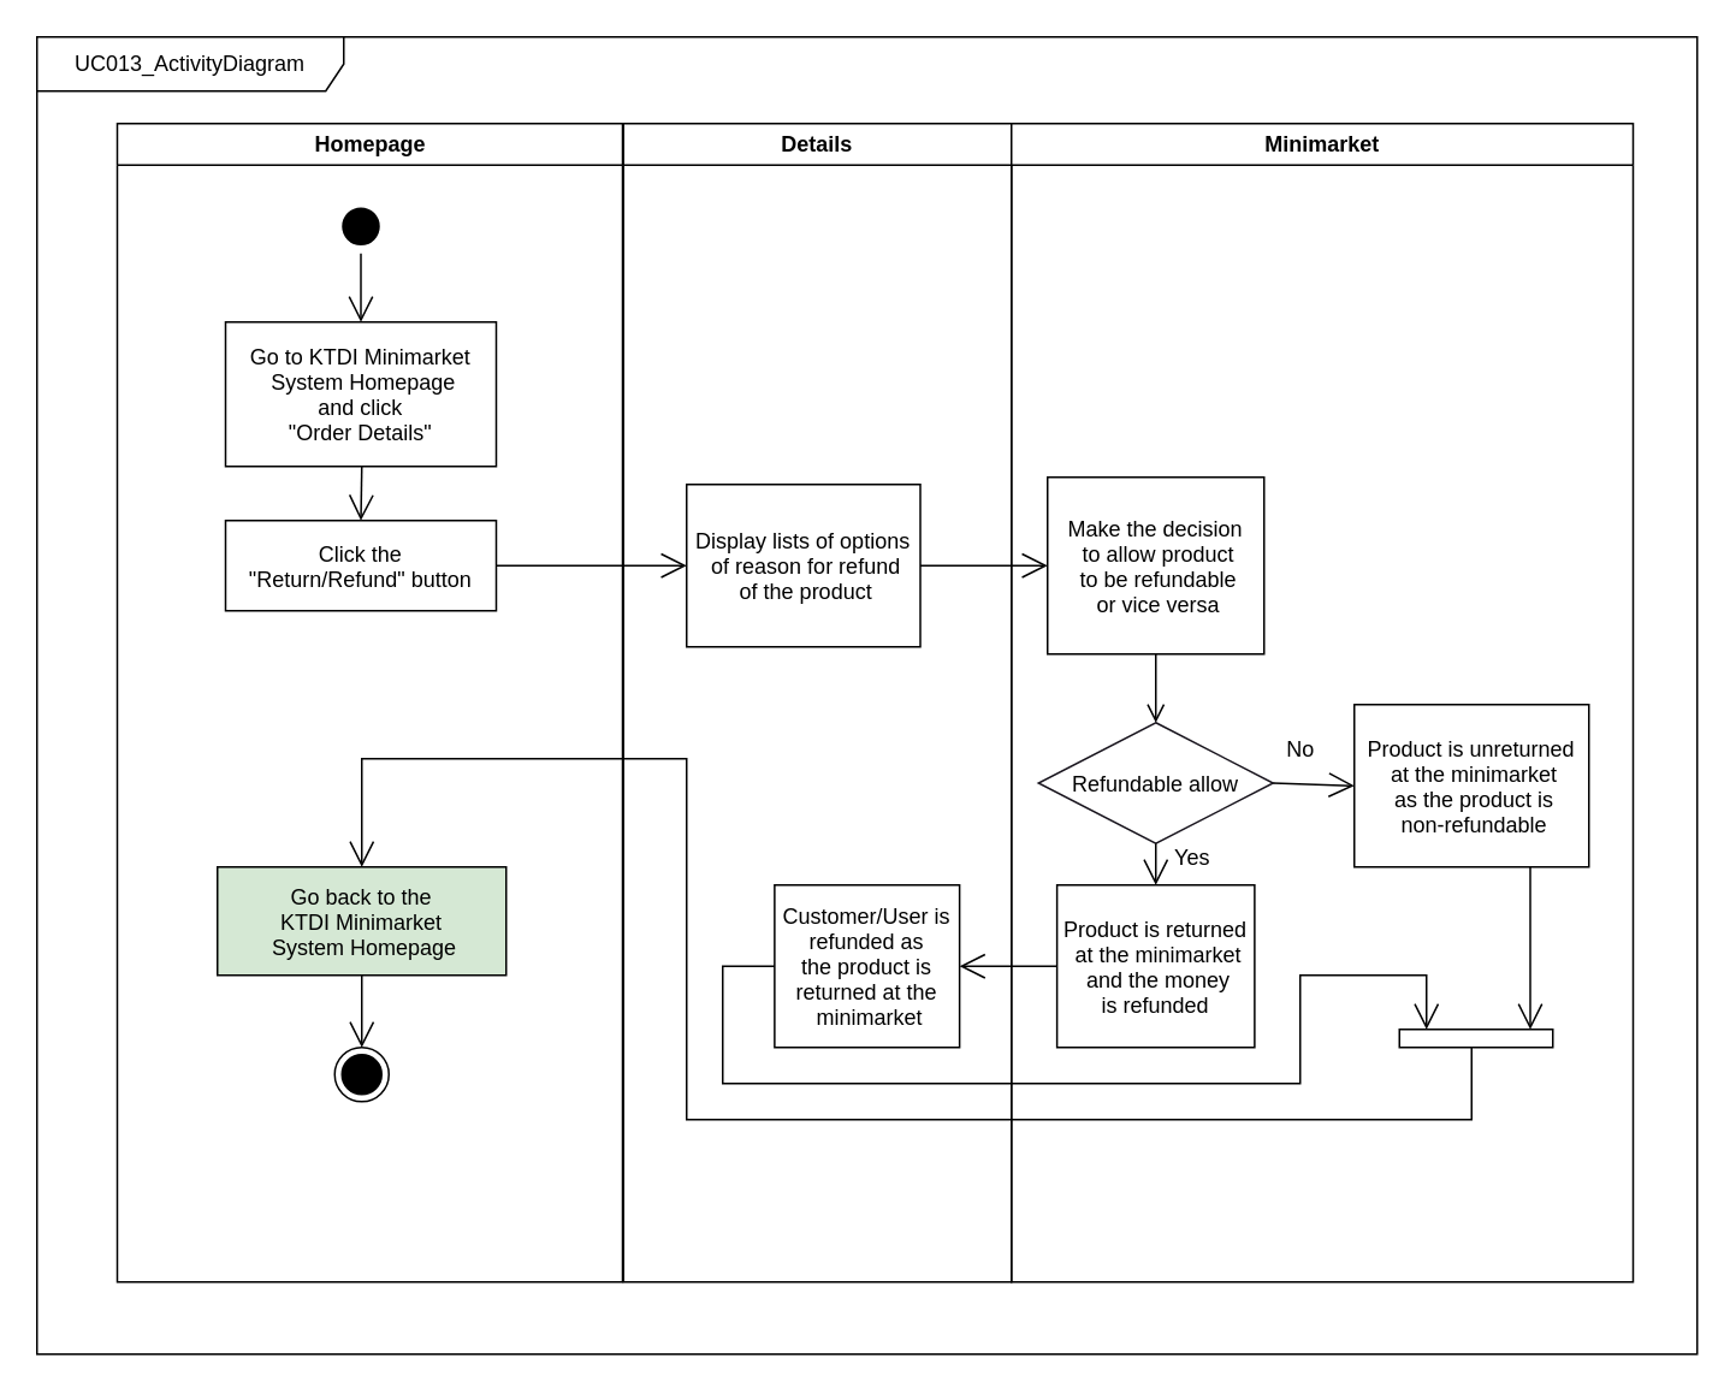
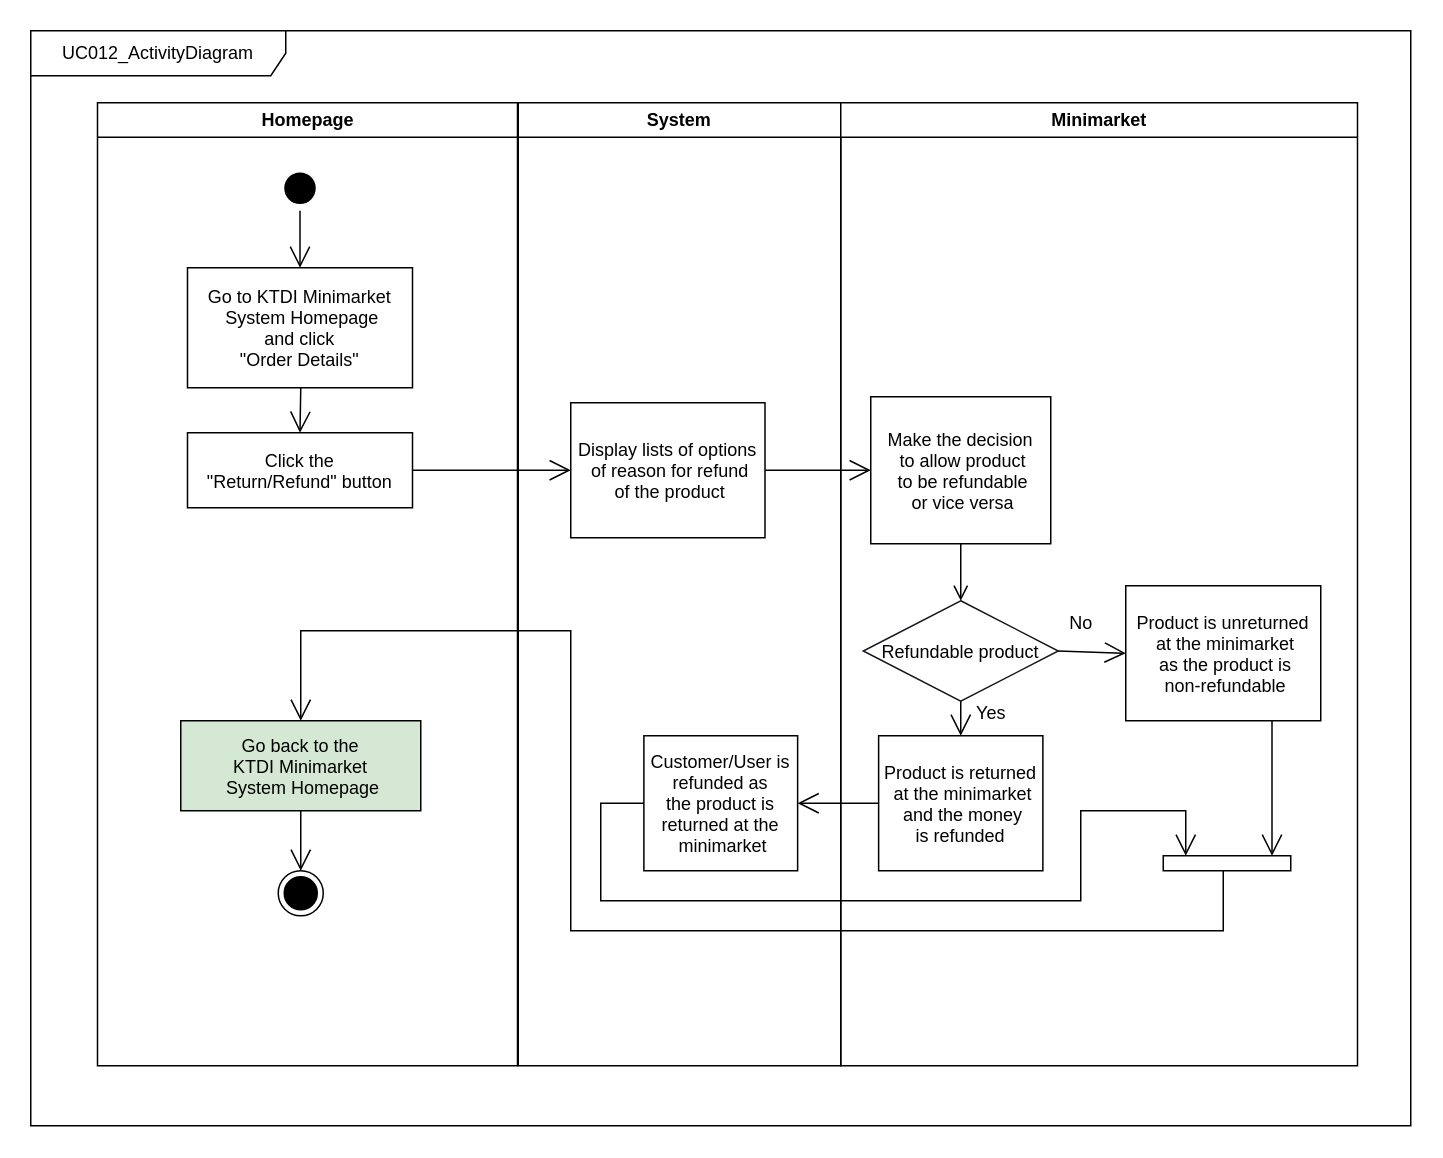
  <mxCell id="0" />
  <mxCell id="1" parent="0" />
  <mxCell id="2" value="Homepage" style="swimlane;whiteSpace=wrap" parent="1" vertex="1"><mxGeometry x="64.5" y="68" width="280" height="642" as="geometry" /></mxCell>
  <mxCell id="3" value="" style="ellipse;shape=startState;fillColor=#000000;strokeColor=#FFFFFF;" parent="2" vertex="1"><mxGeometry x="120" y="42" width="30" height="30" as="geometry" /></mxCell>
  <mxCell id="4" value="Go to KTDI Minimarket&#10; System Homepage&#10;and click &#10;&quot;Order Details&quot;" style="strokeColor=#000000;" parent="2" vertex="1"><mxGeometry x="60" y="110" width="150" height="80" as="geometry" /></mxCell>
  <mxCell id="5" value="Click the&#10;&quot;Return/Refund&quot; button" style="" parent="2" vertex="1"><mxGeometry x="60" y="220" width="150" height="50" as="geometry" /></mxCell>
  <mxCell id="6" value="" style="endArrow=open;endFill=1;endSize=12;html=1;rounded=0;exitX=0.5;exitY=1;exitDx=0;exitDy=0;" parent="2" source="3" target="4" edge="1"><mxGeometry width="160" relative="1" as="geometry"><mxPoint x="295.5" y="272" as="sourcePoint" /><mxPoint x="455.5" y="272" as="targetPoint" /></mxGeometry></mxCell>
  <mxCell id="7" value="" style="endArrow=open;endFill=1;endSize=12;html=1;rounded=0;entryX=0.5;entryY=0;entryDx=0;entryDy=0;" parent="2" target="5" edge="1"><mxGeometry width="160" relative="1" as="geometry"><mxPoint x="135.5" y="190" as="sourcePoint" /><mxPoint x="295.5" y="190" as="targetPoint" /></mxGeometry></mxCell>
- <mxCell id="8" value="Details" style="swimlane;whiteSpace=wrap" parent="1" vertex="1"><mxGeometry x="345" y="68" width="215" height="642" as="geometry" /></mxCell>
+ <mxCell id="8" value="System" style="swimlane;whiteSpace=wrap" parent="1" vertex="1"><mxGeometry x="345" y="68" width="215" height="642" as="geometry" /></mxCell>
  <mxCell id="9" value="Display lists of options&#10; of reason for refund&#10; of the product" style="" parent="8" vertex="1"><mxGeometry x="35" y="200" width="129.5" height="90" as="geometry" /></mxCell>
  <mxCell id="10" value="Minimarket" style="swimlane;whiteSpace=wrap" parent="1" vertex="1"><mxGeometry x="560" y="68" width="344.5" height="642" as="geometry" /></mxCell>
- <mxCell id="11" value="UC013_ActivityDiagram" style="shape=umlFrame;whiteSpace=wrap;html=1;pointerEvents=0;width=170;height=30;fillColor=none;" parent="1" vertex="1"><mxGeometry x="20" y="20" width="920" height="730" as="geometry" /></mxCell>
+ <mxCell id="11" value="UC012_ActivityDiagram" style="shape=umlFrame;whiteSpace=wrap;html=1;pointerEvents=0;width=170;height=30;fillColor=none;" parent="1" vertex="1"><mxGeometry x="20" y="20" width="920" height="730" as="geometry" /></mxCell>
  <mxCell id="12" value="Make the decision&#10; to allow product&#10; to be refundable&#10; or vice versa" style="" parent="1" vertex="1"><mxGeometry x="580" y="264" width="120" height="98" as="geometry" /></mxCell>
  <mxCell id="13" value="" style="endArrow=open;endFill=1;endSize=12;html=1;rounded=0;entryX=0;entryY=0.5;entryDx=0;entryDy=0;exitX=1;exitY=0.5;exitDx=0;exitDy=0;" parent="1" source="9" target="12" edge="1"><mxGeometry width="160" relative="1" as="geometry"><mxPoint x="360" y="340" as="sourcePoint" /><mxPoint x="520" y="340" as="targetPoint" /></mxGeometry></mxCell>
- <mxCell id="14" value="Refundable allow" style="rhombus;fillColor=default;strokeColor=#18141D;" parent="1" vertex="1"><mxGeometry x="575" y="400" width="130" height="67" as="geometry" /></mxCell>
+ <mxCell id="14" value="Refundable product" style="rhombus;fillColor=default;strokeColor=#18141D;" parent="1" vertex="1"><mxGeometry x="575" y="400" width="130" height="67" as="geometry" /></mxCell>
  <mxCell id="15" value="Go back to the&#10;KTDI Minimarket&#10; System Homepage" style="fillColor=#d5e8d4;" parent="1" vertex="1"><mxGeometry x="120" y="480" width="160" height="60" as="geometry" /></mxCell>
  <mxCell id="16" value="Product is returned&#10; at the minimarket&#10; and the money &#10;is refunded" style="" parent="1" vertex="1"><mxGeometry x="585.25" y="490" width="109.5" height="90" as="geometry" /></mxCell>
  <mxCell id="17" value="Product is unreturned&#10; at the minimarket&#10; as the product is&#10; non-refundable" style="" parent="1" vertex="1"><mxGeometry x="750" y="390" width="130" height="90" as="geometry" /></mxCell>
  <mxCell id="18" value="Yes" style="text;html=1;align=center;verticalAlign=middle;resizable=0;points=[];autosize=1;strokeColor=none;fillColor=none;" parent="1" vertex="1"><mxGeometry x="640" y="460" width="40" height="30" as="geometry" /></mxCell>
  <mxCell id="19" value="" style="html=1;points=[];perimeter=orthogonalPerimeter;outlineConnect=0;targetShapes=umlLifeline;portConstraint=eastwest;newEdgeStyle={&quot;edgeStyle&quot;:&quot;elbowEdgeStyle&quot;,&quot;elbow&quot;:&quot;vertical&quot;,&quot;curved&quot;:0,&quot;rounded&quot;:0};strokeColor=#000000;fillColor=#FFFFFF;direction=south;" parent="1" vertex="1"><mxGeometry x="775" y="570" width="85" height="10" as="geometry" /></mxCell>
  <mxCell id="20" value="" style="endArrow=open;endFill=1;endSize=12;html=1;rounded=0;entryX=1;entryY=0.5;entryDx=0;entryDy=0;exitX=0;exitY=0.5;exitDx=0;exitDy=0;" parent="1" source="16" target="26" edge="1"><mxGeometry width="160" relative="1" as="geometry"><mxPoint x="580" y="535" as="sourcePoint" /><mxPoint x="520" y="440" as="targetPoint" /><Array as="points" /></mxGeometry></mxCell>
  <mxCell id="21" value="" style="endArrow=open;endFill=1;endSize=12;html=1;rounded=0;entryX=0;entryY=0.5;entryDx=0;entryDy=0;exitX=1;exitY=0.5;exitDx=0;exitDy=0;" parent="1" source="14" target="17" edge="1"><mxGeometry width="160" relative="1" as="geometry"><mxPoint x="360" y="440" as="sourcePoint" /><mxPoint x="520" y="440" as="targetPoint" /></mxGeometry></mxCell>
  <mxCell id="22" value="" style="endArrow=open;endFill=1;endSize=12;html=1;rounded=0;entryX=0.5;entryY=0;entryDx=0;entryDy=0;exitX=0.5;exitY=1;exitDx=0;exitDy=0;" parent="1" source="14" target="16" edge="1"><mxGeometry width="160" relative="1" as="geometry"><mxPoint x="360" y="440" as="sourcePoint" /><mxPoint x="520" y="440" as="targetPoint" /></mxGeometry></mxCell>
  <mxCell id="23" value="No" style="text;html=1;align=center;verticalAlign=middle;resizable=0;points=[];autosize=1;strokeColor=none;fillColor=none;" parent="1" vertex="1"><mxGeometry x="700" y="400" width="40" height="30" as="geometry" /></mxCell>
  <mxCell id="24" value="" style="endArrow=open;endFill=1;endSize=12;html=1;rounded=0;" parent="1" source="19" target="15" edge="1"><mxGeometry width="160" relative="1" as="geometry"><mxPoint x="360" y="440" as="sourcePoint" /><mxPoint x="520" y="440" as="targetPoint" /><Array as="points"><mxPoint x="815" y="620" /><mxPoint x="380" y="620" /><mxPoint x="380" y="420" /><mxPoint x="200" y="420" /></Array></mxGeometry></mxCell>
  <mxCell id="25" value="" style="endArrow=open;endFill=1;endSize=12;html=1;rounded=0;exitX=1;exitY=0.5;exitDx=0;exitDy=0;entryX=0;entryY=0.5;entryDx=0;entryDy=0;" parent="1" source="5" target="9" edge="1"><mxGeometry width="160" relative="1" as="geometry"><mxPoint x="360" y="340" as="sourcePoint" /><mxPoint x="520" y="340" as="targetPoint" /></mxGeometry></mxCell>
  <mxCell id="26" value="Customer/User is &#10;refunded as &#10;the product is &#10;returned at the&#10; minimarket" style="" parent="1" vertex="1"><mxGeometry x="428.75" y="490" width="102.5" height="90" as="geometry" /></mxCell>
  <mxCell id="27" value="" style="endArrow=open;endFill=1;endSize=12;html=1;rounded=0;exitX=0;exitY=0.5;exitDx=0;exitDy=0;" parent="1" source="26" target="19" edge="1"><mxGeometry width="160" relative="1" as="geometry"><mxPoint x="360" y="440" as="sourcePoint" /><mxPoint x="520" y="440" as="targetPoint" /><Array as="points"><mxPoint x="400" y="535" /><mxPoint x="400" y="600" /><mxPoint x="720" y="600" /><mxPoint x="720" y="540" /><mxPoint x="790" y="540" /></Array></mxGeometry></mxCell>
  <mxCell id="28" value="" style="endArrow=open;endFill=1;endSize=12;html=1;rounded=0;exitX=0.75;exitY=1;exitDx=0;exitDy=0;" parent="1" source="17" target="19" edge="1"><mxGeometry width="160" relative="1" as="geometry"><mxPoint x="360" y="440" as="sourcePoint" /><mxPoint x="520" y="440" as="targetPoint" /></mxGeometry></mxCell>
  <mxCell id="29" value="" style="endArrow=open;endFill=1;endSize=12;html=1;rounded=0;entryX=0.5;entryY=0;entryDx=0;entryDy=0;" parent="1" edge="1"><mxGeometry width="160" relative="1" as="geometry"><mxPoint x="200" y="540" as="sourcePoint" /><mxPoint x="200" y="580" as="targetPoint" /></mxGeometry></mxCell>
  <mxCell id="30" value="" style="ellipse;html=1;shape=endState;fillColor=#000000;strokeColor=#000000;" parent="1" vertex="1"><mxGeometry x="185" y="580" width="30" height="30" as="geometry" /></mxCell>
  <mxCell id="31" value="" style="endArrow=open;startArrow=none;endFill=0;startFill=0;endSize=8;html=1;verticalAlign=bottom;labelBackgroundColor=none;strokeWidth=1;entryX=0.5;entryY=0;entryDx=0;entryDy=0;exitX=0.5;exitY=1;exitDx=0;exitDy=0;" edge="1" parent="1" source="12" target="14"><mxGeometry width="160" relative="1" as="geometry"><mxPoint x="250" y="230" as="sourcePoint" /><mxPoint x="410" y="230" as="targetPoint" /></mxGeometry></mxCell>
